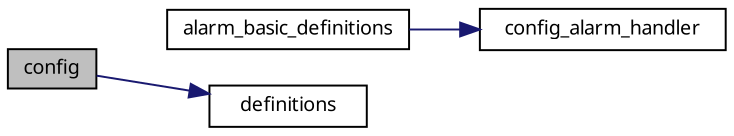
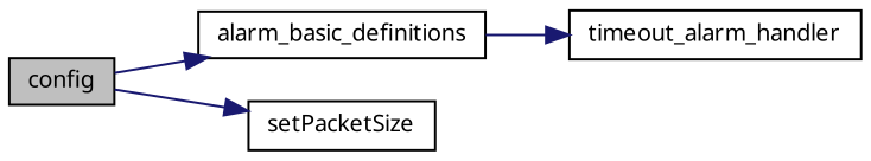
  digraph {
    fontname="Noto Sans"
    rankdir=LR
    node [color=black fillcolor=white fontname="Noto Sans" fontsize=10 shape=record style=filled]
    edge [color=midnightblue fontname="Noto Sans" fontsize=10 labelfontname=Helvetica labelfontsize=10 style=solid]
    n1 [fillcolor=grey75 fontcolor=black height=0.2 label=config width=0.4]
    n2 [height=0.2 label=alarm_basic_definitions width=0.4]
-   n3 [height=0.2 label=definitions width=0.4]
-   n4 [height=0.2 label=config_alarm_handler width=0.4]
+   n3 [height=0.2 label=setPacketSize width=0.4]
+   n4 [height=0.2 label=timeout_alarm_handler width=0.4]
+   n1 -> n2
    n1 -> n3
    n2 -> n4
  }
